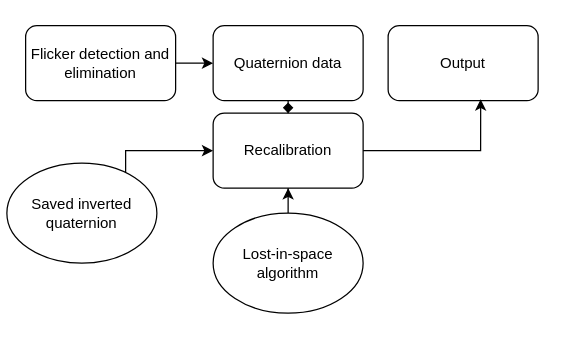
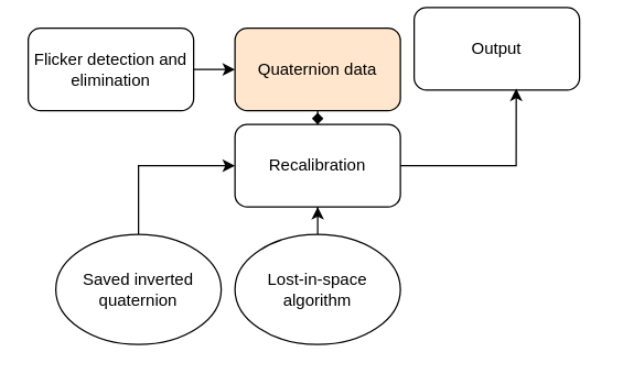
  <mxCell id="0" />
  <mxCell id="1" parent="0" />
  <mxCell id="2" style="edgeStyle=orthogonalEdgeStyle;rounded=0;orthogonalLoop=1;jettySize=auto;html=1;" parent="1" source="3" target="5" edge="1"><mxGeometry relative="1" as="geometry" /></mxCell>
  <mxCell id="3" value="Flicker detection and elimination" style="rounded=1;whiteSpace=wrap;html=1;" parent="1" vertex="1"><mxGeometry x="20" y="20" width="120" height="60" as="geometry" /></mxCell>
  <mxCell id="4" style="edgeStyle=orthogonalEdgeStyle;rounded=0;orthogonalLoop=1;jettySize=auto;html=1;endArrow=diamond;" parent="1" source="5" target="7" edge="1"><mxGeometry relative="1" as="geometry" /></mxCell>
- <mxCell id="5" value="Quaternion data" style="rounded=1;whiteSpace=wrap;html=1;" parent="1" vertex="1"><mxGeometry x="170" y="20" width="120" height="60" as="geometry" /></mxCell>
- <mxCell id="6" value="Output" style="rounded=1;whiteSpace=wrap;html=1;" parent="1" vertex="1"><mxGeometry x="310" y="20" width="120" height="60" as="geometry" /></mxCell>
+ <mxCell id="5" value="Quaternion data" style="rounded=1;whiteSpace=wrap;html=1;fillColor=#ffe6cc;" parent="1" vertex="1"><mxGeometry x="170" y="20" width="120" height="60" as="geometry" /></mxCell>
+ <mxCell id="6" value="Output" style="rounded=1;whiteSpace=wrap;html=1;" parent="1" vertex="1"><mxGeometry x="300" y="5" width="120" height="60" as="geometry" /></mxCell>
  <mxCell id="7" value="Recalibration" style="rounded=1;whiteSpace=wrap;html=1;" parent="1" vertex="1"><mxGeometry x="170" y="90" width="120" height="60" as="geometry" /></mxCell>
  <mxCell id="8" style="edgeStyle=orthogonalEdgeStyle;rounded=0;orthogonalLoop=1;jettySize=auto;html=1;entryX=0.617;entryY=0.983;entryDx=0;entryDy=0;entryPerimeter=0;" parent="1" source="7" target="6" edge="1"><mxGeometry relative="1" as="geometry" /></mxCell>
  <mxCell id="9" style="edgeStyle=orthogonalEdgeStyle;rounded=0;orthogonalLoop=1;jettySize=auto;html=1;entryX=0;entryY=0.5;entryDx=0;entryDy=0;" parent="1" source="10" target="7" edge="1"><mxGeometry relative="1" as="geometry"><Array as="points"><mxPoint x="100" y="120" /></Array></mxGeometry></mxCell>
- <mxCell id="10" value="Saved inverted quaternion" style="ellipse;whiteSpace=wrap;html=1;" parent="1" vertex="1"><mxGeometry x="5" y="130" width="120" height="80" as="geometry" /></mxCell>
+ <mxCell id="10" value="Saved inverted quaternion" style="ellipse;whiteSpace=wrap;html=1;" parent="1" vertex="1"><mxGeometry x="40" y="170" width="120" height="80" as="geometry" /></mxCell>
  <mxCell id="11" style="edgeStyle=orthogonalEdgeStyle;rounded=0;orthogonalLoop=1;jettySize=auto;html=1;" edge="1" parent="1" source="12" target="7"><mxGeometry relative="1" as="geometry" /></mxCell>
  <mxCell id="12" value="Lost-in-space algorithm" style="ellipse;whiteSpace=wrap;html=1;" parent="1" vertex="1"><mxGeometry x="170" y="170" width="120" height="80" as="geometry" /></mxCell>
